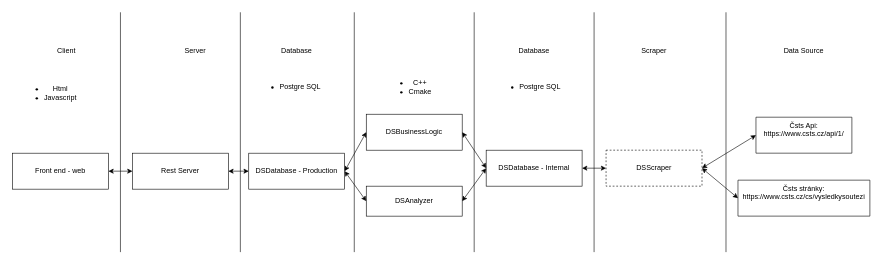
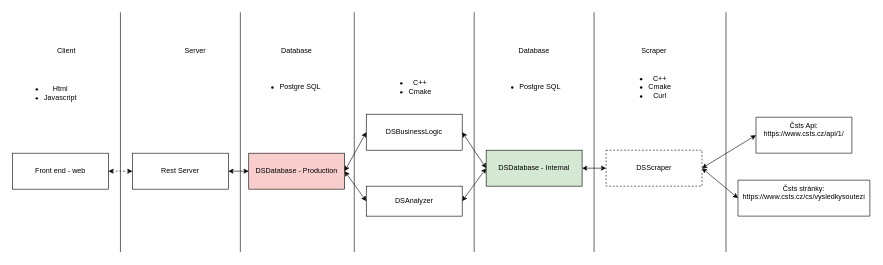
  <mxCell id="0" />
  <mxCell id="1" parent="0" />
  <mxCell id="2" value="Čsts Api:&#10;https://www.csts.cz/api/1/&#10;" style="swimlane;fontStyle=0;align=center;verticalAlign=top;childLayout=stackLayout;horizontal=1;startSize=60;horizontalStack=0;resizeParent=1;resizeLast=0;collapsible=1;marginBottom=0;rounded=0;shadow=0;strokeWidth=1;" parent="1" vertex="1"><mxGeometry x="1260" y="195" width="160" height="60" as="geometry"><mxRectangle x="550" y="140" width="160" height="26" as="alternateBounds" /></mxGeometry></mxCell>
  <mxCell id="3" style="edgeStyle=orthogonalEdgeStyle;rounded=0;orthogonalLoop=1;jettySize=auto;html=1;exitX=0.5;exitY=1;exitDx=0;exitDy=0;" parent="1" source="2" target="2" edge="1"><mxGeometry relative="1" as="geometry" /></mxCell>
- <mxCell id="4" value="DSDatabase - Internal" style="rounded=0;whiteSpace=wrap;html=1;" parent="1" vertex="1"><mxGeometry x="810" y="250" width="160" height="60" as="geometry" /></mxCell>
+ <mxCell id="4" value="DSDatabase - Internal" style="rounded=0;whiteSpace=wrap;html=1;fillColor=#d5e8d4;" parent="1" vertex="1"><mxGeometry x="810" y="250" width="160" height="60" as="geometry" /></mxCell>
  <mxCell id="5" value="DSAnalyzer" style="rounded=0;whiteSpace=wrap;html=1;" parent="1" vertex="1"><mxGeometry x="610" y="310" width="160" height="50" as="geometry" /></mxCell>
  <mxCell id="6" value="DSScraper" style="rounded=0;whiteSpace=wrap;html=1;dashed=1;" parent="1" vertex="1"><mxGeometry x="1010" y="250" width="160" height="60" as="geometry" /></mxCell>
  <mxCell id="7" value="Čsts stránky:&#10;https://www.csts.cz/cs/vysledkysoutezi" style="swimlane;fontStyle=0;align=center;verticalAlign=top;childLayout=stackLayout;horizontal=1;startSize=60;horizontalStack=0;resizeParent=1;resizeLast=0;collapsible=1;marginBottom=0;rounded=0;shadow=0;strokeWidth=1;" parent="1" vertex="1"><mxGeometry x="1230" y="300" width="220" height="60" as="geometry"><mxRectangle x="550" y="140" width="160" height="26" as="alternateBounds" /></mxGeometry></mxCell>
  <mxCell id="8" value="Front end - web" style="rounded=0;whiteSpace=wrap;html=1;" parent="1" vertex="1"><mxGeometry x="20" y="255" width="160" height="60" as="geometry" /></mxCell>
  <mxCell id="9" value="DSBusinessLogic" style="rounded=0;whiteSpace=wrap;html=1;" parent="1" vertex="1"><mxGeometry x="610" y="190" width="160" height="60" as="geometry" /></mxCell>
  <mxCell id="10" value="" style="endArrow=none;html=1;rounded=0;" parent="1" edge="1"><mxGeometry width="50" height="50" relative="1" as="geometry"><mxPoint x="200" y="420" as="sourcePoint" /><mxPoint x="200" as="targetPoint" y="20" /></mxGeometry></mxCell>
  <mxCell id="11" value="Rest Server" style="rounded=0;whiteSpace=wrap;html=1;" parent="1" vertex="1"><mxGeometry x="220" y="255" width="160" height="60" as="geometry" /></mxCell>
  <mxCell id="12" value="" style="endArrow=none;html=1;rounded=0;" parent="1" edge="1"><mxGeometry width="50" height="50" relative="1" as="geometry"><mxPoint x="590" y="420" as="sourcePoint" /><mxPoint x="590" as="targetPoint" y="20" /></mxGeometry></mxCell>
  <mxCell id="13" value="" style="endArrow=none;html=1;rounded=0;" parent="1" edge="1"><mxGeometry width="50" height="50" relative="1" as="geometry"><mxPoint x="790" y="420" as="sourcePoint" /><mxPoint x="790" as="targetPoint" y="20" /></mxGeometry></mxCell>
  <mxCell id="14" value="Client" style="text;html=1;align=center;verticalAlign=middle;whiteSpace=wrap;rounded=0;" parent="1" vertex="1"><mxGeometry x="80" y="70" width="60" height="30" as="geometry" /></mxCell>
  <mxCell id="15" value="Server" style="text;html=1;align=center;verticalAlign=middle;whiteSpace=wrap;rounded=0;" parent="1" vertex="1"><mxGeometry x="295" y="70" width="60" height="30" as="geometry" /></mxCell>
  <mxCell id="16" value="" style="endArrow=none;html=1;rounded=0;" parent="1" edge="1"><mxGeometry width="50" height="50" relative="1" as="geometry"><mxPoint x="990" y="420" as="sourcePoint" /><mxPoint x="990" as="targetPoint" y="20" /></mxGeometry></mxCell>
  <mxCell id="17" value="" style="endArrow=none;html=1;rounded=0;" parent="1" edge="1"><mxGeometry width="50" height="50" relative="1" as="geometry"><mxPoint x="1210" y="420" as="sourcePoint" /><mxPoint x="1210" as="targetPoint" y="20" /></mxGeometry></mxCell>
  <mxCell id="18" value="Scraper" style="text;html=1;align=center;verticalAlign=middle;whiteSpace=wrap;rounded=0;" parent="1" vertex="1"><mxGeometry x="1060" y="70" width="60" height="30" as="geometry" /></mxCell>
- <mxCell id="19" value="Data Source" style="text;html=1;align=center;verticalAlign=middle;whiteSpace=wrap;rounded=0;" parent="1" vertex="1"><mxGeometry x="1300" y="70" width="80" height="30" as="geometry" /></mxCell>
- <mxCell id="20" value="" style="endArrow=classic;startArrow=classic;html=1;rounded=0;entryX=0;entryY=0.5;entryDx=0;entryDy=0;exitX=1;exitY=0.5;exitDx=0;exitDy=0;" parent="1" source="8" target="11" edge="1"><mxGeometry width="50" height="50" relative="1" as="geometry"><mxPoint x="170" y="330" as="sourcePoint" /><mxPoint x="220" y="280" as="targetPoint" /></mxGeometry></mxCell>
+ <mxCell id="20" value="" style="endArrow=classic;startArrow=classic;html=1;rounded=0;entryX=0;entryY=0.5;entryDx=0;entryDy=0;exitX=1;exitY=0.5;exitDx=0;exitDy=0;dashed=1;" parent="1" source="8" target="11" edge="1"><mxGeometry width="50" height="50" relative="1" as="geometry"><mxPoint x="170" y="330" as="sourcePoint" /><mxPoint x="220" y="280" as="targetPoint" /></mxGeometry></mxCell>
  <mxCell id="21" value="" style="endArrow=classic;startArrow=classic;html=1;rounded=0;exitX=1;exitY=0.5;exitDx=0;exitDy=0;entryX=0;entryY=0.5;entryDx=0;entryDy=0;" parent="1" source="5" target="4" edge="1"><mxGeometry width="50" height="50" relative="1" as="geometry"><mxPoint x="500" y="325" as="sourcePoint" /><mxPoint x="800" y="280" as="targetPoint" /></mxGeometry></mxCell>
  <mxCell id="22" value="" style="endArrow=classic;startArrow=classic;html=1;rounded=0;exitX=1;exitY=0.5;exitDx=0;exitDy=0;entryX=0;entryY=0.5;entryDx=0;entryDy=0;" parent="1" source="9" target="4" edge="1"><mxGeometry width="50" height="50" relative="1" as="geometry"><mxPoint x="780" y="345" as="sourcePoint" /><mxPoint x="820" y="290" as="targetPoint" /></mxGeometry></mxCell>
  <mxCell id="23" value="" style="endArrow=classic;startArrow=classic;html=1;rounded=0;exitX=1;exitY=0.5;exitDx=0;exitDy=0;entryX=0;entryY=0.5;entryDx=0;entryDy=0;" parent="1" source="4" target="6" edge="1"><mxGeometry width="50" height="50" relative="1" as="geometry"><mxPoint x="780" y="230" as="sourcePoint" /><mxPoint x="820" y="290" as="targetPoint" /></mxGeometry></mxCell>
  <mxCell id="24" value="" style="endArrow=classic;startArrow=classic;html=1;rounded=0;exitX=1;exitY=0.5;exitDx=0;exitDy=0;entryX=0;entryY=0.5;entryDx=0;entryDy=0;" parent="1" source="6" target="2" edge="1"><mxGeometry width="50" height="50" relative="1" as="geometry"><mxPoint x="980" y="290" as="sourcePoint" /><mxPoint x="1020" y="290" as="targetPoint" /></mxGeometry></mxCell>
  <mxCell id="25" value="" style="endArrow=classic;startArrow=classic;html=1;rounded=0;exitX=1;exitY=0.5;exitDx=0;exitDy=0;entryX=0;entryY=0.5;entryDx=0;entryDy=0;" parent="1" source="6" target="7" edge="1"><mxGeometry width="50" height="50" relative="1" as="geometry"><mxPoint x="1180" y="290" as="sourcePoint" /><mxPoint x="1270" y="235" as="targetPoint" /></mxGeometry></mxCell>
  <mxCell id="26" value="" style="endArrow=none;html=1;rounded=0;" parent="1" edge="1"><mxGeometry width="50" height="50" relative="1" as="geometry"><mxPoint x="400" y="420" as="sourcePoint" /><mxPoint x="400" as="targetPoint" y="20" /></mxGeometry></mxCell>
- <mxCell id="27" value="DSDatabase - Production" style="rounded=0;whiteSpace=wrap;html=1;" parent="1" vertex="1"><mxGeometry x="414" y="255" width="160" height="60" as="geometry" /></mxCell>
+ <mxCell id="27" value="DSDatabase - Production" style="rounded=0;whiteSpace=wrap;html=1;fillColor=#f8cecc;" parent="1" vertex="1"><mxGeometry x="414" y="255" width="160" height="60" as="geometry" /></mxCell>
  <mxCell id="28" value="" style="endArrow=classic;startArrow=classic;html=1;rounded=0;exitX=0;exitY=0.5;exitDx=0;exitDy=0;entryX=1;entryY=0.5;entryDx=0;entryDy=0;" parent="1" source="9" target="27" edge="1"><mxGeometry width="50" height="50" relative="1" as="geometry"><mxPoint x="780" y="230" as="sourcePoint" /><mxPoint x="820" y="290" as="targetPoint" /></mxGeometry></mxCell>
  <mxCell id="29" value="" style="endArrow=classic;startArrow=classic;html=1;rounded=0;exitX=0;exitY=0.5;exitDx=0;exitDy=0;entryX=1;entryY=0.5;entryDx=0;entryDy=0;" parent="1" source="5" target="27" edge="1"><mxGeometry width="50" height="50" relative="1" as="geometry"><mxPoint x="620" y="230" as="sourcePoint" /><mxPoint x="584" y="265" as="targetPoint" /></mxGeometry></mxCell>
  <mxCell id="30" value="" style="endArrow=classic;startArrow=classic;html=1;rounded=0;exitX=1;exitY=0.5;exitDx=0;exitDy=0;entryX=0;entryY=0.5;entryDx=0;entryDy=0;" parent="1" source="11" target="27" edge="1"><mxGeometry width="50" height="50" relative="1" as="geometry"><mxPoint x="620" y="230" as="sourcePoint" /><mxPoint x="584" y="295" as="targetPoint" /></mxGeometry></mxCell>
  <mxCell id="31" value="&lt;ul&gt;&lt;li&gt;&lt;span style=&quot;text-align: left; background-color: transparent; color: light-dark(rgb(0, 0, 0), rgb(255, 255, 255));&quot;&gt;Html&lt;/span&gt;&lt;/li&gt;&lt;li style=&quot;text-align: left;&quot;&gt;Javascript&lt;/li&gt;&lt;/ul&gt;" style="text;html=1;align=center;verticalAlign=middle;whiteSpace=wrap;rounded=0;" vertex="1" parent="1"><mxGeometry x="20" y="140" width="120" height="30" as="geometry" /></mxCell>
  <mxCell id="32" value="&lt;ul&gt;&lt;li&gt;Postgre SQL&lt;/li&gt;&lt;/ul&gt;" style="text;html=1;align=center;verticalAlign=middle;whiteSpace=wrap;rounded=0;" vertex="1" parent="1"><mxGeometry x="420" y="130" width="120" height="30" as="geometry" /></mxCell>
  <mxCell id="33" value="&lt;ul&gt;&lt;li&gt;C++&lt;/li&gt;&lt;li&gt;Cmake&lt;/li&gt;&lt;/ul&gt;" style="text;html=1;align=center;verticalAlign=middle;whiteSpace=wrap;rounded=0;" vertex="1" parent="1"><mxGeometry x="620" y="130" width="120" height="30" as="geometry" /></mxCell>
  <mxCell id="34" value="&lt;ul&gt;&lt;li&gt;Postgre SQL&lt;/li&gt;&lt;/ul&gt;" style="text;html=1;align=center;verticalAlign=middle;whiteSpace=wrap;rounded=0;" vertex="1" parent="1"><mxGeometry x="820" y="130" width="120" height="30" as="geometry" /></mxCell>
  <mxCell id="35" value="Database" style="text;html=1;align=center;verticalAlign=middle;whiteSpace=wrap;rounded=0;" vertex="1" parent="1"><mxGeometry x="464" y="70" width="60" height="30" as="geometry" /></mxCell>
  <mxCell id="36" value="Database" style="text;html=1;align=center;verticalAlign=middle;whiteSpace=wrap;rounded=0;" vertex="1" parent="1"><mxGeometry x="860" y="70" width="60" height="30" as="geometry" /></mxCell>
+ <mxCell id="37" value="&lt;ul&gt;&lt;li&gt;C++&lt;/li&gt;&lt;li&gt;Cmake&lt;/li&gt;&lt;li&gt;Curl&lt;/li&gt;&lt;/ul&gt;" style="text;html=1;align=center;verticalAlign=middle;whiteSpace=wrap;rounded=0;" vertex="1" parent="1"><mxGeometry x="1020" y="130" width="120" height="30" as="geometry" /></mxCell>
